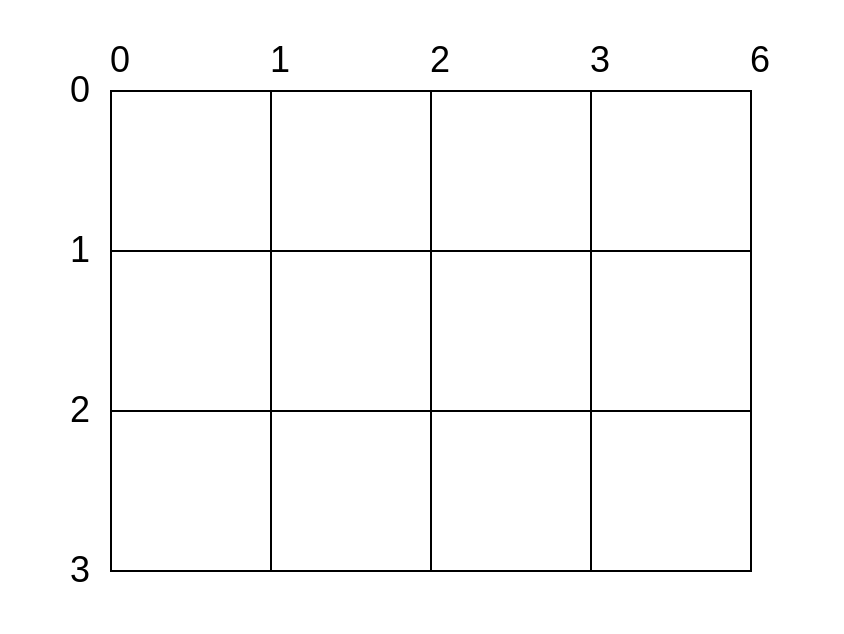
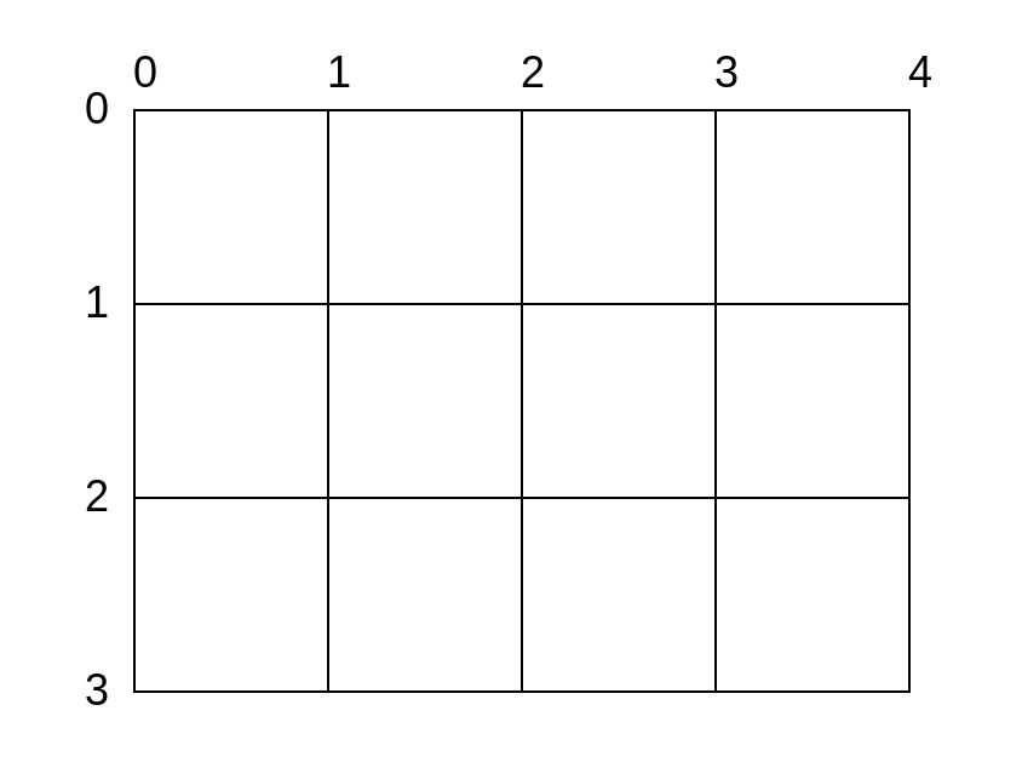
  <mxCell id="0" />
  <mxCell id="1" parent="0" />
  <mxCell id="2" value="" style="whiteSpace=wrap;html=1;aspect=fixed;strokeWidth=1;" parent="1" vertex="1"><mxGeometry x="55" y="45" width="80" height="80" as="geometry" /></mxCell>
  <mxCell id="3" value="" style="whiteSpace=wrap;html=1;aspect=fixed;strokeWidth=1;" parent="1" vertex="1"><mxGeometry x="135" y="45" width="80" height="80" as="geometry" /></mxCell>
  <mxCell id="4" value="" style="whiteSpace=wrap;html=1;aspect=fixed;strokeWidth=1;" parent="1" vertex="1"><mxGeometry x="215" y="45" width="80" height="80" as="geometry" /></mxCell>
  <mxCell id="5" value="" style="whiteSpace=wrap;html=1;aspect=fixed;strokeWidth=1;" parent="1" vertex="1"><mxGeometry x="295" y="45" width="80" height="80" as="geometry" /></mxCell>
  <mxCell id="6" value="0" style="text;html=1;strokeColor=none;fillColor=none;align=center;verticalAlign=middle;whiteSpace=wrap;rounded=0;fontSize=18;" parent="1" vertex="1"><mxGeometry x="40" y="20" width="40" height="20" as="geometry" /></mxCell>
  <mxCell id="7" value="1" style="text;html=1;strokeColor=none;fillColor=none;align=center;verticalAlign=middle;whiteSpace=wrap;rounded=0;fontSize=18;" parent="1" vertex="1"><mxGeometry x="120" y="20" width="40" height="20" as="geometry" /></mxCell>
  <mxCell id="8" value="2" style="text;html=1;strokeColor=none;fillColor=none;align=center;verticalAlign=middle;whiteSpace=wrap;rounded=0;fontSize=18;" parent="1" vertex="1"><mxGeometry x="200" y="20" width="40" height="20" as="geometry" /></mxCell>
  <mxCell id="9" value="3" style="text;html=1;strokeColor=none;fillColor=none;align=center;verticalAlign=middle;whiteSpace=wrap;rounded=0;fontSize=18;" parent="1" vertex="1"><mxGeometry x="280" y="20" width="40" height="20" as="geometry" /></mxCell>
- <mxCell id="10" value="6" style="text;html=1;strokeColor=none;fillColor=none;align=center;verticalAlign=middle;whiteSpace=wrap;rounded=0;fontSize=18;" parent="1" vertex="1"><mxGeometry x="360" y="20" width="40" height="20" as="geometry" /></mxCell>
+ <mxCell id="10" value="4" style="text;html=1;strokeColor=none;fillColor=none;align=center;verticalAlign=middle;whiteSpace=wrap;rounded=0;fontSize=18;" parent="1" vertex="1"><mxGeometry x="360" y="20" width="40" height="20" as="geometry" /></mxCell>
  <mxCell id="11" value="" style="whiteSpace=wrap;html=1;aspect=fixed;strokeWidth=1;" vertex="1" parent="1"><mxGeometry x="55" y="125" width="80" height="80" as="geometry" /></mxCell>
  <mxCell id="12" value="" style="whiteSpace=wrap;html=1;aspect=fixed;strokeWidth=1;" vertex="1" parent="1"><mxGeometry x="135" y="125" width="80" height="80" as="geometry" /></mxCell>
  <mxCell id="13" value="" style="whiteSpace=wrap;html=1;aspect=fixed;strokeWidth=1;" vertex="1" parent="1"><mxGeometry x="215" y="125" width="80" height="80" as="geometry" /></mxCell>
  <mxCell id="14" value="" style="whiteSpace=wrap;html=1;aspect=fixed;strokeWidth=1;" vertex="1" parent="1"><mxGeometry x="295" y="125" width="80" height="80" as="geometry" /></mxCell>
  <mxCell id="15" value="" style="whiteSpace=wrap;html=1;aspect=fixed;strokeWidth=1;" vertex="1" parent="1"><mxGeometry x="55" y="205" width="80" height="80" as="geometry" /></mxCell>
  <mxCell id="16" value="" style="whiteSpace=wrap;html=1;aspect=fixed;strokeWidth=1;" vertex="1" parent="1"><mxGeometry x="135" y="205" width="80" height="80" as="geometry" /></mxCell>
  <mxCell id="17" value="" style="whiteSpace=wrap;html=1;aspect=fixed;strokeWidth=1;" vertex="1" parent="1"><mxGeometry x="215" y="205" width="80" height="80" as="geometry" /></mxCell>
  <mxCell id="18" value="" style="whiteSpace=wrap;html=1;aspect=fixed;strokeWidth=1;" vertex="1" parent="1"><mxGeometry x="295" y="205" width="80" height="80" as="geometry" /></mxCell>
  <mxCell id="19" value="0" style="text;html=1;strokeColor=none;fillColor=none;align=center;verticalAlign=middle;whiteSpace=wrap;rounded=0;fontSize=18;" vertex="1" parent="1"><mxGeometry x="20" y="35" width="40" height="20" as="geometry" /></mxCell>
  <mxCell id="20" value="1" style="text;html=1;strokeColor=none;fillColor=none;align=center;verticalAlign=middle;whiteSpace=wrap;rounded=0;fontSize=18;" vertex="1" parent="1"><mxGeometry x="20" y="115" width="40" height="20" as="geometry" /></mxCell>
  <mxCell id="21" value="2" style="text;html=1;strokeColor=none;fillColor=none;align=center;verticalAlign=middle;whiteSpace=wrap;rounded=0;fontSize=18;" vertex="1" parent="1"><mxGeometry x="20" y="195" width="40" height="20" as="geometry" /></mxCell>
  <mxCell id="22" value="3" style="text;html=1;strokeColor=none;fillColor=none;align=center;verticalAlign=middle;whiteSpace=wrap;rounded=0;fontSize=18;" vertex="1" parent="1"><mxGeometry x="20" y="275" width="40" height="20" as="geometry" /></mxCell>
